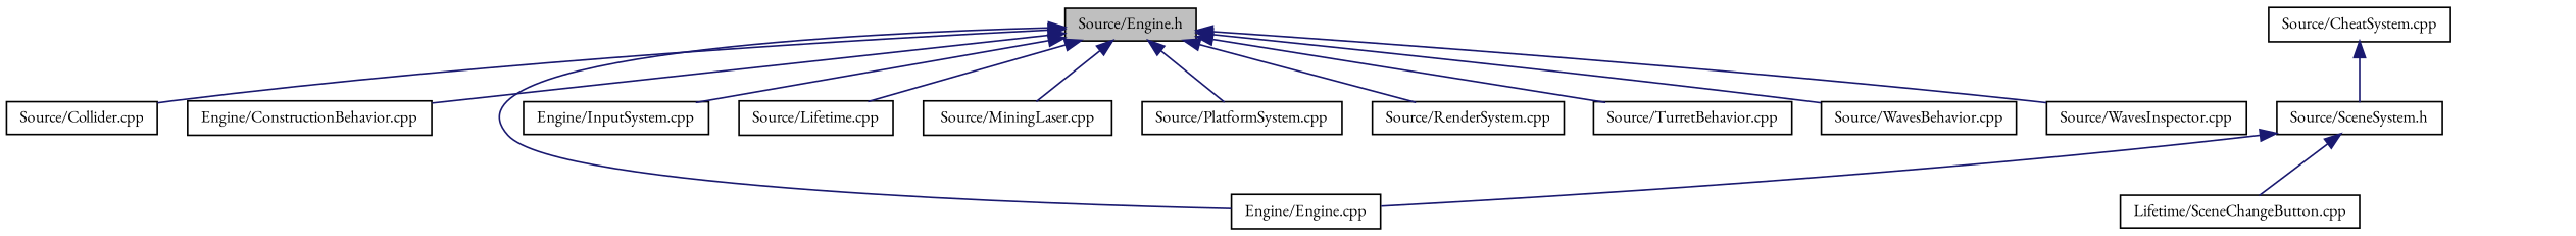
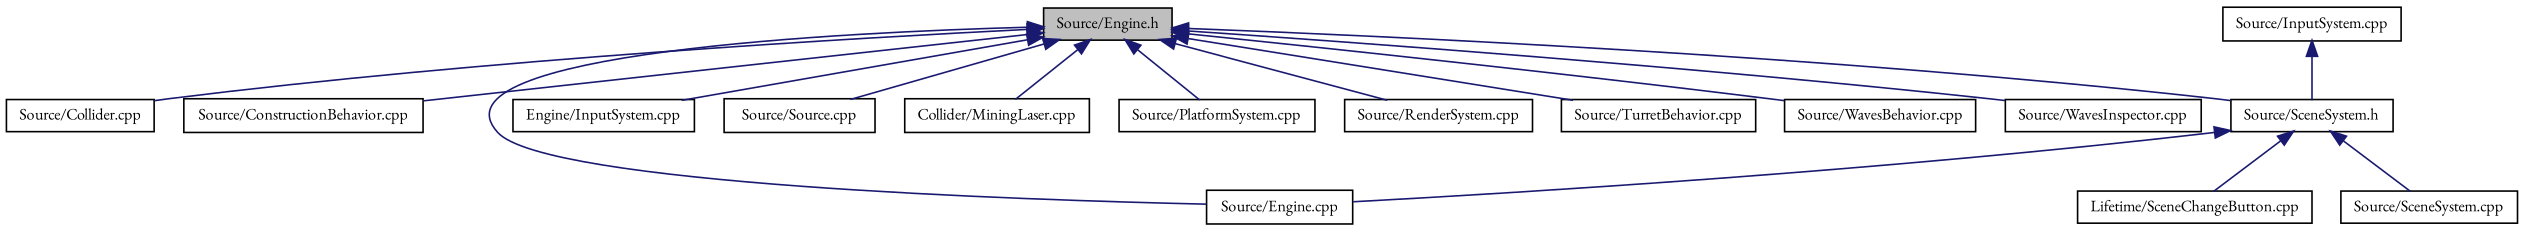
  digraph {
    fontname="EB Garamond"
    node [color=black fillcolor=white fontname="EB Garamond" fontsize=10 shape=record style=filled]
    edge [color=midnightblue dir=back fontname="EB Garamond" fontsize=10 labelfontname=Helvetica labelfontsize=10 style=solid]
    n1 [fillcolor=grey75 fontcolor=black height=0.2 label="Source/Engine.h" width=0.4]
    n2 [height=0.2 label="Source/Collider.cpp" width=0.4]
-   n3 [height=0.2 label="Engine/ConstructionBehavior.cpp" width=0.4]
-   n4 [height=0.2 label="Engine/Engine.cpp" width=0.4]
+   n3 [height=0.2 label="Source/ConstructionBehavior.cpp" width=0.4]
+   n4 [height=0.2 label="Source/Engine.cpp" width=0.4]
    n5 [height=0.2 label="Engine/InputSystem.cpp" width=0.4]
-   n6 [height=0.2 label="Source/Lifetime.cpp" width=0.4]
-   n7 [height=0.2 label="Source/MiningLaser.cpp" width=0.4]
+   n6 [height=0.2 label="Source/Source.cpp" width=0.4]
+   n7 [height=0.2 label="Collider/MiningLaser.cpp" width=0.4]
    n8 [height=0.2 label="Source/PlatformSystem.cpp" width=0.4]
    n9 [height=0.2 label="Source/RenderSystem.cpp" width=0.4]
    n10 [height=0.2 label="Source/SceneSystem.h" width=0.4]
    n11 [height=0.2 label="Source/TurretBehavior.cpp" width=0.4]
    n12 [height=0.2 label="Source/WavesBehavior.cpp" width=0.4]
    n13 [height=0.2 label="Source/WavesInspector.cpp" width=0.4]
    n14 [height=0.2 label="Lifetime/SceneChangeButton.cpp" width=0.4]
-   n16 [height=0.2 label="Source/CheatSystem.cpp" width=0.4]
+   n15 [height=0.2 label="Source/SceneSystem.cpp" width=0.4]
+   n16 [height=0.2 label="Source/InputSystem.cpp" width=0.4]
    n1 -> n2
    n1 -> n3
    n1 -> n4
    n1 -> n5
    n1 -> n6
    n1 -> n7
    n1 -> n8
    n1 -> n9
+   n1 -> n10
    n1 -> n11
    n1 -> n12
    n1 -> n13
    n10 -> n4
    n10 -> n14
+   n10 -> n15
    n16 -> n10
  }
